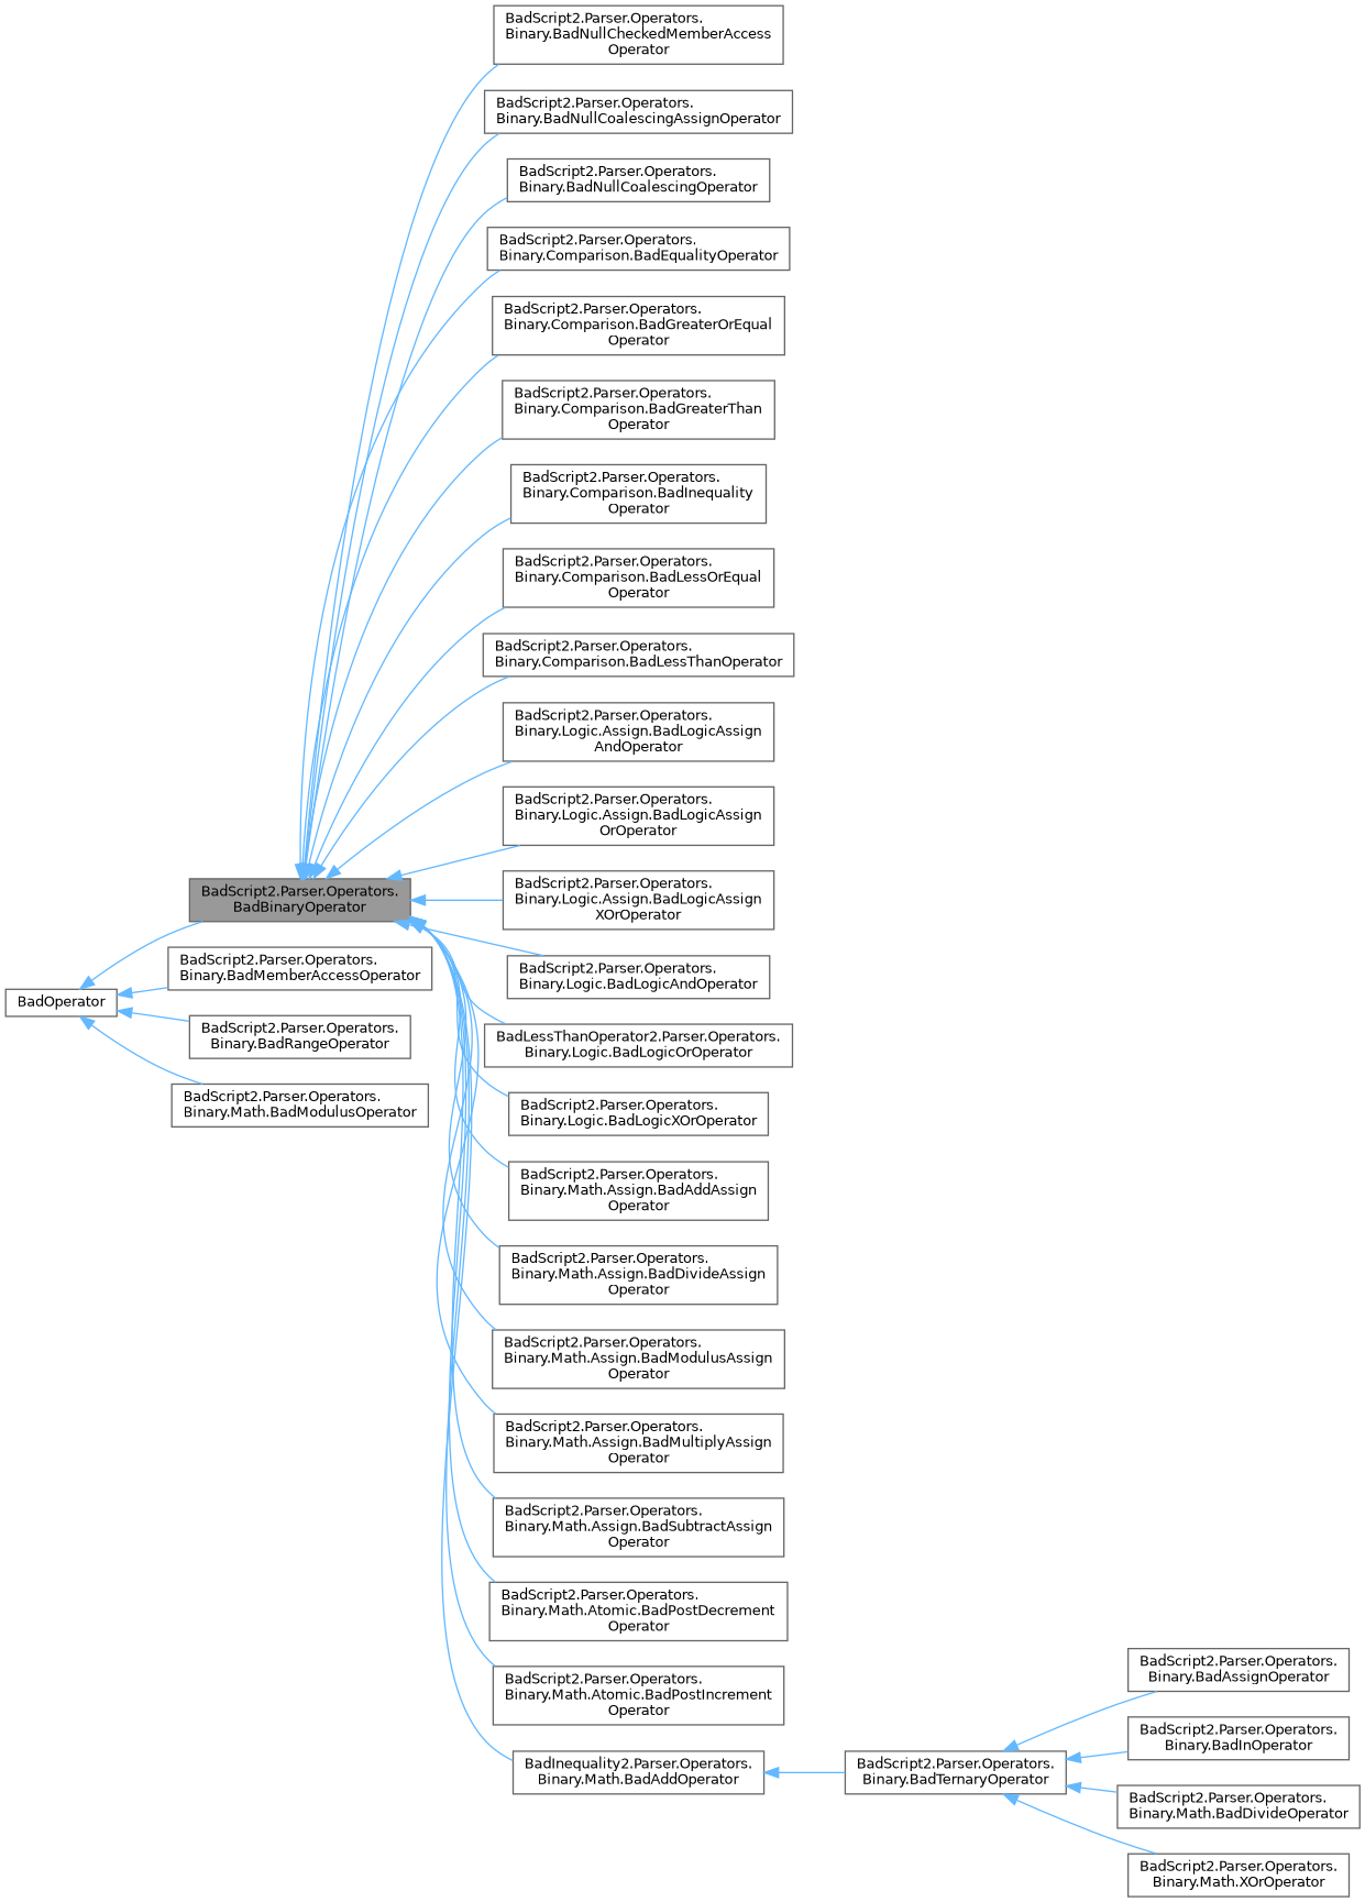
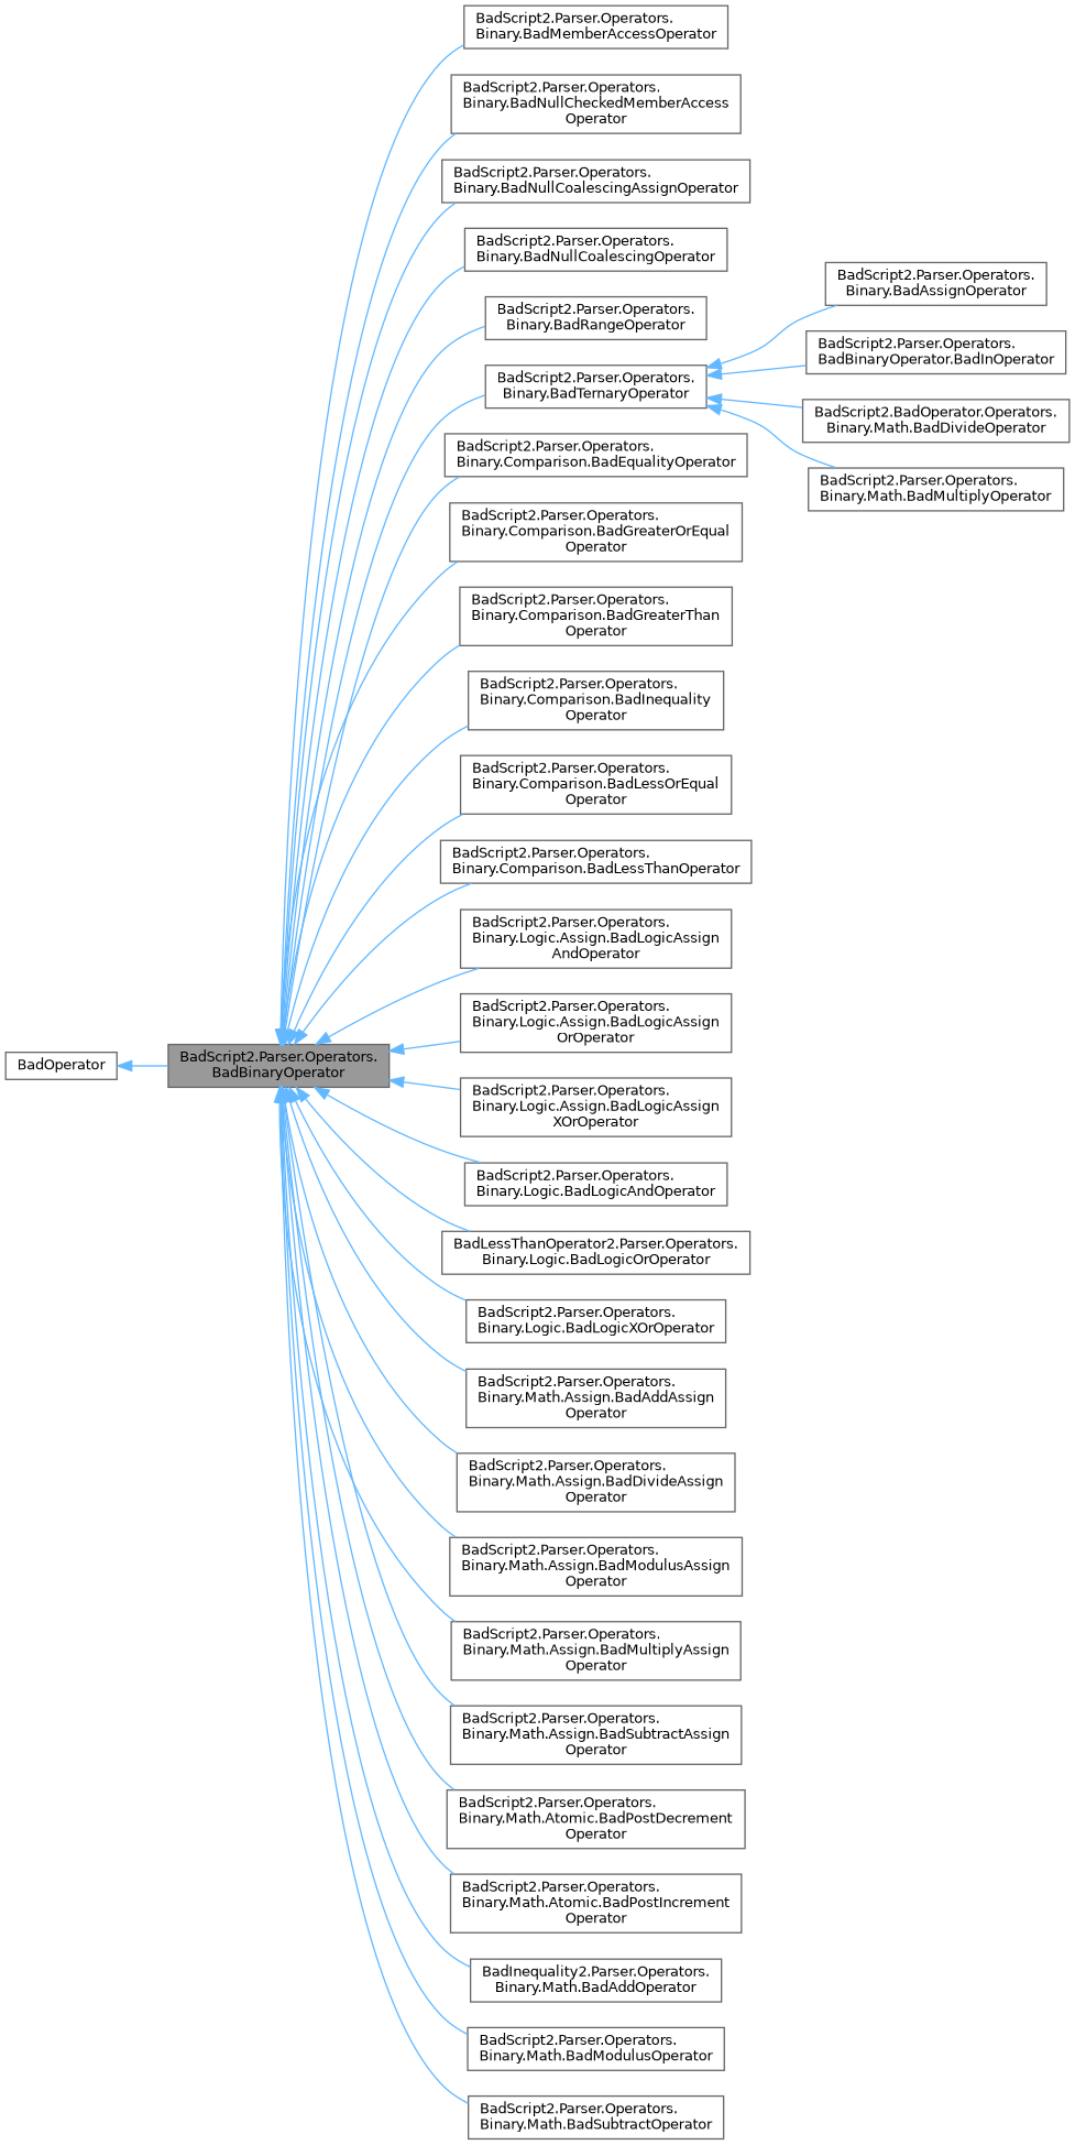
  digraph {
    rankdir=LR
    node [color=gray40 fillcolor=white fontname=Helvetica fontsize=10 shape=box style=filled]
    edge [color=steelblue1 dir=back fontname=Helvetica fontsize=10 labelfontname=Helvetica labelfontsize=10 style=solid]
    n1 [fillcolor=grey60 fontcolor=black height=0.2 label="BadScript2.Parser.Operators.\lBadBinaryOperator" width=0.4]
    n2 [height=0.2 label="BadScript2.Parser.Operators.\lBinary.BadMemberAccessOperator" width=0.4]
    n3 [height=0.2 label="BadScript2.Parser.Operators.\lBinary.BadNullCheckedMemberAccess\lOperator" width=0.4]
    n4 [height=0.2 label="BadScript2.Parser.Operators.\lBinary.BadNullCoalescingAssignOperator" width=0.4]
    n5 [height=0.2 label="BadScript2.Parser.Operators.\lBinary.BadNullCoalescingOperator" width=0.4]
    n6 [height=0.2 label="BadScript2.Parser.Operators.\lBinary.BadRangeOperator" width=0.4]
    n7 [height=0.2 label="BadScript2.Parser.Operators.\lBinary.BadTernaryOperator" width=0.4]
    n8 [height=0.2 label="BadScript2.Parser.Operators.\lBinary.Comparison.BadEqualityOperator" width=0.4]
    n9 [height=0.2 label="BadScript2.Parser.Operators.\lBinary.Comparison.BadGreaterOrEqual\lOperator" width=0.4]
    n10 [height=0.2 label="BadScript2.Parser.Operators.\lBinary.Comparison.BadGreaterThan\lOperator" width=0.4]
    n11 [height=0.2 label="BadScript2.Parser.Operators.\lBinary.Comparison.BadInequality\lOperator" width=0.4]
    n12 [height=0.2 label="BadScript2.Parser.Operators.\lBinary.Comparison.BadLessOrEqual\lOperator" width=0.4]
    n13 [height=0.2 label="BadScript2.Parser.Operators.\lBinary.Comparison.BadLessThanOperator" width=0.4]
    n14 [height=0.2 label="BadScript2.Parser.Operators.\lBinary.Logic.Assign.BadLogicAssign\lAndOperator" width=0.4]
    n15 [height=0.2 label="BadScript2.Parser.Operators.\lBinary.Logic.Assign.BadLogicAssign\lOrOperator" width=0.4]
    n16 [height=0.2 label="BadScript2.Parser.Operators.\lBinary.Logic.Assign.BadLogicAssign\lXOrOperator" width=0.4]
    n17 [height=0.2 label="BadScript2.Parser.Operators.\lBinary.Logic.BadLogicAndOperator" width=0.4]
    n18 [height=0.2 label="BadLessThanOperator2.Parser.Operators.\lBinary.Logic.BadLogicOrOperator" width=0.4]
    n19 [height=0.2 label="BadScript2.Parser.Operators.\lBinary.Logic.BadLogicXOrOperator" width=0.4]
    n20 [height=0.2 label="BadScript2.Parser.Operators.\lBinary.Math.Assign.BadAddAssign\lOperator" width=0.4]
    n21 [height=0.2 label="BadScript2.Parser.Operators.\lBinary.Math.Assign.BadDivideAssign\lOperator" width=0.4]
    n22 [height=0.2 label="BadScript2.Parser.Operators.\lBinary.Math.Assign.BadModulusAssign\lOperator" width=0.4]
    n23 [height=0.2 label="BadScript2.Parser.Operators.\lBinary.Math.Assign.BadMultiplyAssign\lOperator" width=0.4]
    n24 [height=0.2 label="BadScript2.Parser.Operators.\lBinary.Math.Assign.BadSubtractAssign\lOperator" width=0.4]
    n25 [height=0.2 label="BadScript2.Parser.Operators.\lBinary.Math.Atomic.BadPostDecrement\lOperator" width=0.4]
    n26 [height=0.2 label="BadScript2.Parser.Operators.\lBinary.Math.Atomic.BadPostIncrement\lOperator" width=0.4]
    n27 [height=0.2 label="BadInequality2.Parser.Operators.\lBinary.Math.BadAddOperator" width=0.4]
    n28 [height=0.2 label="BadScript2.Parser.Operators.\lBinary.Math.BadModulusOperator" width=0.4]
+   n29 [height=0.2 label="BadScript2.Parser.Operators.\lBinary.Math.BadSubtractOperator" width=0.4]
    n30 [height=0.2 label="BadScript2.Parser.Operators.\lBinary.BadAssignOperator" width=0.4]
-   n31 [height=0.2 label="BadScript2.Parser.Operators.\lBinary.BadInOperator" width=0.4]
-   n32 [height=0.2 label="BadScript2.Parser.Operators.\lBinary.Math.BadDivideOperator" width=0.4]
-   n33 [height=0.2 label="BadScript2.Parser.Operators.\lBinary.Math.XOrOperator" width=0.4]
+   n31 [height=0.2 label="BadScript2.Parser.Operators.\lBadBinaryOperator.BadInOperator" width=0.4]
+   n32 [height=0.2 label="BadScript2.BadOperator.Operators.\lBinary.Math.BadDivideOperator" width=0.4]
+   n33 [height=0.2 label="BadScript2.Parser.Operators.\lBinary.Math.BadMultiplyOperator" width=0.4]
    n34 [height=0.2 label=BadOperator width=0.4]
-   n34 -> n2
+   n1 -> n2
    n1 -> n3
    n1 -> n4
    n1 -> n5
-   n34 -> n6
-   n27 -> n7
+   n1 -> n6
+   n1 -> n7
    n1 -> n8
    n1 -> n9
    n1 -> n10
    n1 -> n11
    n1 -> n12
    n1 -> n13
    n1 -> n14
    n1 -> n15
    n1 -> n16
    n1 -> n17
    n1 -> n18
    n1 -> n19
    n1 -> n20
    n1 -> n21
    n1 -> n22
    n1 -> n23
    n1 -> n24
    n1 -> n25
    n1 -> n26
    n1 -> n27
-   n34 -> n28
+   n1 -> n28
+   n1 -> n29
    n7 -> n30
    n7 -> n31
    n7 -> n32
    n7 -> n33
    n34 -> n1
  }
